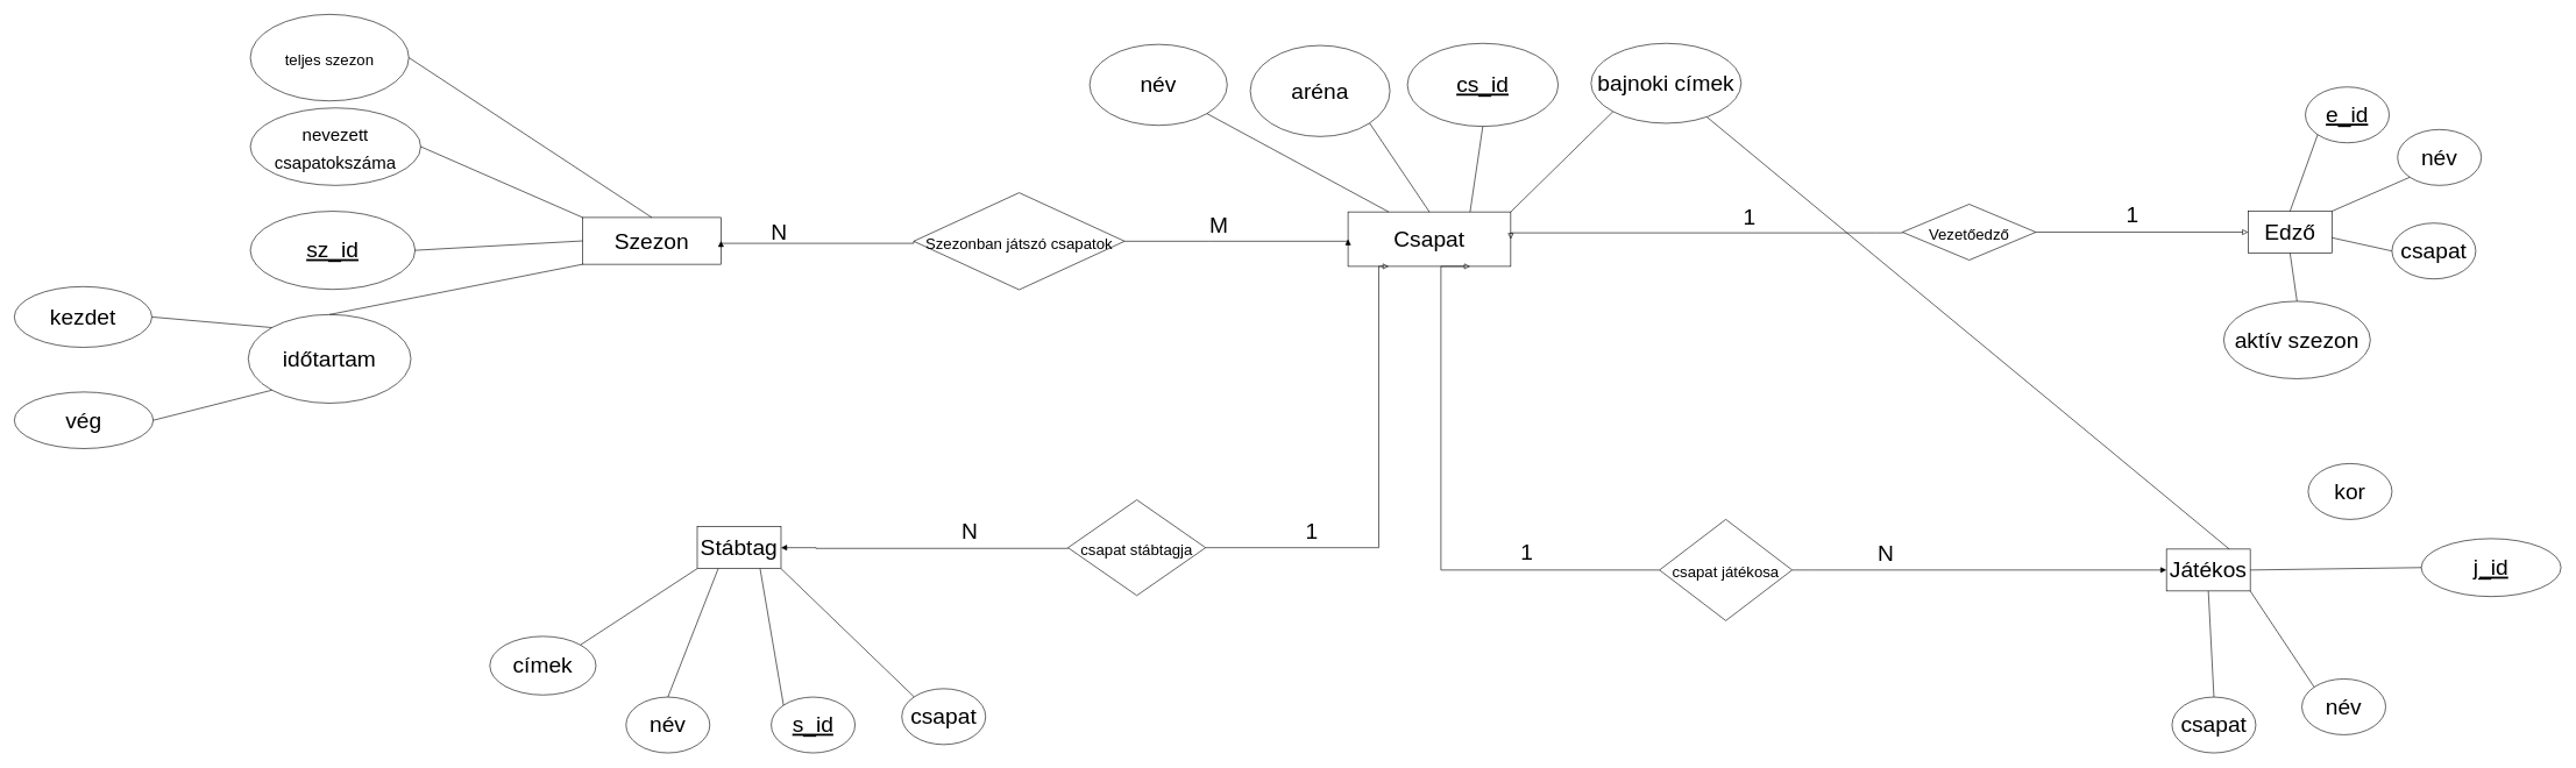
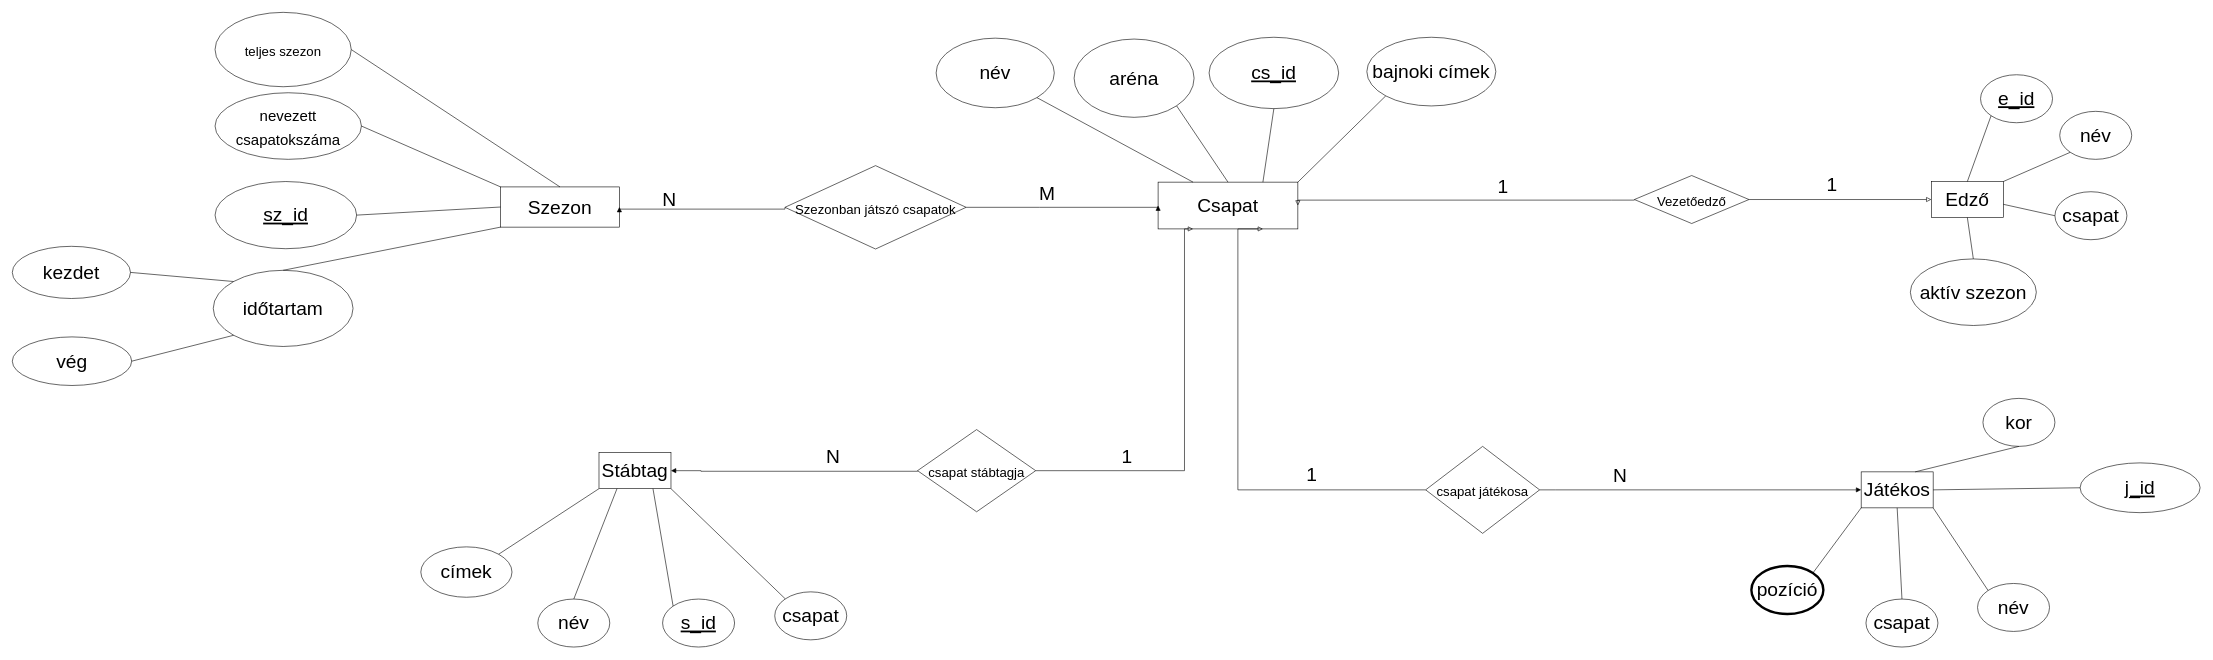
  <mxCell id="0" />
  <mxCell id="1" parent="0" />
  <mxCell id="2" value="Szezon" style="rounded=0;whiteSpace=wrap;html=1;fontSize=32;" parent="1" vertex="1"><mxGeometry x="834" y="311" width="198" height="67" as="geometry" /></mxCell>
  <mxCell id="3" value="Csapat" style="rounded=0;whiteSpace=wrap;html=1;fontSize=32;" parent="1" vertex="1"><mxGeometry x="1930" y="303" width="233" height="78" as="geometry" /></mxCell>
  <mxCell id="4" value="Játékos" style="rounded=0;whiteSpace=wrap;html=1;fontSize=32;" parent="1" vertex="1"><mxGeometry x="3102" y="786" width="120" height="60" as="geometry" /></mxCell>
  <mxCell id="5" value="Edző" style="rounded=0;whiteSpace=wrap;html=1;fontSize=32;" parent="1" vertex="1"><mxGeometry x="3219" y="302" width="120" height="60" as="geometry" /></mxCell>
  <mxCell id="6" value="Stábtag" style="rounded=0;whiteSpace=wrap;html=1;fontSize=32;" parent="1" vertex="1"><mxGeometry x="998" y="754" width="120" height="60" as="geometry" /></mxCell>
  <mxCell id="7" value="sz_id" style="ellipse;whiteSpace=wrap;html=1;fontSize=32;fontStyle=4" parent="1" vertex="1"><mxGeometry x="358" y="302" width="236" height="112" as="geometry" /></mxCell>
  <mxCell id="8" value="időtartam" style="ellipse;whiteSpace=wrap;html=1;fontSize=32;" parent="1" vertex="1"><mxGeometry x="355" y="450" width="233" height="127" as="geometry" /></mxCell>
  <mxCell id="9" value="kezdet" style="ellipse;whiteSpace=wrap;html=1;fontSize=32;" parent="1" vertex="1"><mxGeometry x="20" y="410" width="197" height="87" as="geometry" /></mxCell>
  <mxCell id="10" value="vég" style="ellipse;whiteSpace=wrap;html=1;fontSize=32;" parent="1" vertex="1"><mxGeometry x="20" y="561" width="199" height="81" as="geometry" /></mxCell>
  <mxCell id="11" value="" style="endArrow=none;html=1;fontSize=32;exitX=1;exitY=0.5;exitDx=0;exitDy=0;entryX=0;entryY=0.5;entryDx=0;entryDy=0;" parent="1" source="7" target="2" edge="1"><mxGeometry width="50" height="50" relative="1" as="geometry"><mxPoint x="831" y="442" as="sourcePoint" /><mxPoint x="881" y="392" as="targetPoint" /></mxGeometry></mxCell>
  <mxCell id="12" value="" style="endArrow=none;html=1;fontSize=32;entryX=0;entryY=1;entryDx=0;entryDy=0;exitX=0.5;exitY=0;exitDx=0;exitDy=0;" parent="1" source="8" target="2" edge="1"><mxGeometry width="50" height="50" relative="1" as="geometry"><mxPoint x="887" y="448" as="sourcePoint" /><mxPoint x="937" y="398" as="targetPoint" /></mxGeometry></mxCell>
  <mxCell id="13" value="" style="endArrow=none;html=1;fontSize=32;exitX=0;exitY=0;exitDx=0;exitDy=0;entryX=1;entryY=0.5;entryDx=0;entryDy=0;" parent="1" source="8" target="9" edge="1"><mxGeometry width="50" height="50" relative="1" as="geometry"><mxPoint x="1127" y="437" as="sourcePoint" /><mxPoint x="1177" y="387" as="targetPoint" /></mxGeometry></mxCell>
  <mxCell id="14" value="" style="endArrow=none;html=1;fontSize=32;entryX=0;entryY=1;entryDx=0;entryDy=0;exitX=1;exitY=0.5;exitDx=0;exitDy=0;" parent="1" source="10" target="8" edge="1"><mxGeometry width="50" height="50" relative="1" as="geometry"><mxPoint x="952" y="640" as="sourcePoint" /><mxPoint x="1002" y="590" as="targetPoint" /></mxGeometry></mxCell>
  <mxCell id="15" value="&lt;font style=&quot;font-size: 25px&quot;&gt;nevezett csapatokszáma&lt;/font&gt;" style="ellipse;whiteSpace=wrap;html=1;fontSize=32;" parent="1" vertex="1"><mxGeometry x="358" y="154" width="244" height="111" as="geometry" /></mxCell>
  <mxCell id="16" value="" style="endArrow=none;html=1;fontSize=32;exitX=0;exitY=0;exitDx=0;exitDy=0;entryX=1;entryY=0.5;entryDx=0;entryDy=0;" parent="1" source="2" target="15" edge="1"><mxGeometry width="50" height="50" relative="1" as="geometry"><mxPoint x="1223" y="421" as="sourcePoint" /><mxPoint x="1273" y="371" as="targetPoint" /></mxGeometry></mxCell>
  <mxCell id="17" value="&lt;font style=&quot;font-size: 22px&quot;&gt;teljes szezon&lt;/font&gt;" style="ellipse;whiteSpace=wrap;html=1;fontSize=32;" parent="1" vertex="1"><mxGeometry x="358" y="20" width="227" height="124" as="geometry" /></mxCell>
  <mxCell id="18" value="" style="endArrow=none;html=1;fontSize=32;entryX=1;entryY=0.5;entryDx=0;entryDy=0;exitX=0.5;exitY=0;exitDx=0;exitDy=0;" parent="1" source="2" target="17" edge="1"><mxGeometry width="50" height="50" relative="1" as="geometry"><mxPoint x="982" y="386" as="sourcePoint" /><mxPoint x="1032" y="336" as="targetPoint" /><Array as="points" /></mxGeometry></mxCell>
  <mxCell id="19" style="edgeStyle=orthogonalEdgeStyle;rounded=0;orthogonalLoop=1;jettySize=auto;html=1;exitX=0;exitY=0.5;exitDx=0;exitDy=0;entryX=1;entryY=0.5;entryDx=0;entryDy=0;fontSize=32;endArrow=block;endFill=0;" parent="1" source="21" target="3" edge="1"><mxGeometry relative="1" as="geometry"><Array as="points"><mxPoint x="2686" y="333" /><mxPoint x="2107" y="333" /></Array></mxGeometry></mxCell>
  <mxCell id="20" style="edgeStyle=orthogonalEdgeStyle;rounded=0;orthogonalLoop=1;jettySize=auto;html=1;exitX=1;exitY=0.5;exitDx=0;exitDy=0;entryX=0;entryY=0.5;entryDx=0;entryDy=0;fontSize=32;endArrow=block;endFill=0;" parent="1" source="21" target="5" edge="1"><mxGeometry relative="1" as="geometry"><Array as="points" /></mxGeometry></mxCell>
  <mxCell id="21" value="&lt;font style=&quot;font-size: 22px&quot;&gt;Vezetőedző&lt;/font&gt;" style="rhombus;whiteSpace=wrap;html=1;fontSize=32;" parent="1" vertex="1"><mxGeometry x="2724" y="292" width="191" height="80" as="geometry" /></mxCell>
  <mxCell id="22" style="edgeStyle=orthogonalEdgeStyle;rounded=0;orthogonalLoop=1;jettySize=auto;html=1;fontSize=32;endArrow=block;endFill=0;entryX=0.75;entryY=1;entryDx=0;entryDy=0;exitX=0;exitY=0.5;exitDx=0;exitDy=0;" parent="1" source="24" target="3" edge="1"><mxGeometry relative="1" as="geometry"><mxPoint x="2063" y="468" as="targetPoint" /><Array as="points"><mxPoint x="2063" y="816" /></Array></mxGeometry></mxCell>
  <mxCell id="23" style="edgeStyle=orthogonalEdgeStyle;rounded=0;orthogonalLoop=1;jettySize=auto;html=1;fontSize=32;endArrow=block;endFill=1;exitX=1;exitY=0.5;exitDx=0;exitDy=0;" parent="1" source="24" target="4" edge="1"><mxGeometry relative="1" as="geometry"><mxPoint x="2421" y="847" as="sourcePoint" /><Array as="points"><mxPoint x="2593" y="816" /><mxPoint x="2593" y="816" /></Array></mxGeometry></mxCell>
  <mxCell id="24" value="&lt;font style=&quot;font-size: 22px&quot;&gt;csapat játékosa&lt;/font&gt;" style="rhombus;whiteSpace=wrap;html=1;fontSize=32;" parent="1" vertex="1"><mxGeometry x="2376" y="743.5" width="190" height="145" as="geometry" /></mxCell>
  <mxCell id="25" value="1" style="text;html=1;strokeColor=none;fillColor=none;align=center;verticalAlign=middle;whiteSpace=wrap;rounded=0;fontSize=32;" parent="1" vertex="1"><mxGeometry x="2485" y="301" width="40" height="20" as="geometry" /></mxCell>
  <mxCell id="26" value="1" style="text;html=1;align=center;verticalAlign=middle;resizable=0;points=[];autosize=1;fontSize=32;" parent="1" vertex="1"><mxGeometry x="3039" y="287" width="28" height="42" as="geometry" /></mxCell>
  <mxCell id="27" value="1" style="text;html=1;align=center;verticalAlign=middle;resizable=0;points=[];autosize=1;fontSize=32;" parent="1" vertex="1"><mxGeometry x="2172" y="769" width="28" height="42" as="geometry" /></mxCell>
  <mxCell id="28" value="N" style="text;html=1;align=center;verticalAlign=middle;resizable=0;points=[];autosize=1;fontSize=32;" parent="1" vertex="1"><mxGeometry x="2683" y="771" width="33" height="42" as="geometry" /></mxCell>
  <mxCell id="29" style="edgeStyle=orthogonalEdgeStyle;rounded=0;orthogonalLoop=1;jettySize=auto;html=1;entryX=1;entryY=0.5;entryDx=0;entryDy=0;endArrow=block;endFill=1;fontSize=32;exitX=0;exitY=0.5;exitDx=0;exitDy=0;" parent="1" source="31" target="2" edge="1"><mxGeometry relative="1" as="geometry"><mxPoint x="1363" y="679" as="sourcePoint" /><Array as="points"><mxPoint x="1308" y="348" /></Array></mxGeometry></mxCell>
  <mxCell id="30" style="edgeStyle=orthogonalEdgeStyle;rounded=0;orthogonalLoop=1;jettySize=auto;html=1;entryX=0;entryY=0.5;entryDx=0;entryDy=0;endArrow=block;endFill=1;fontSize=32;exitX=1;exitY=0.5;exitDx=0;exitDy=0;" parent="1" source="31" target="3" edge="1"><mxGeometry relative="1" as="geometry"><Array as="points"><mxPoint x="1732" y="345" /><mxPoint x="1732" y="345" /></Array></mxGeometry></mxCell>
  <mxCell id="31" value="&lt;font style=&quot;font-size: 22px&quot;&gt;Szezonban játszó csapatok&lt;/font&gt;" style="rhombus;whiteSpace=wrap;html=1;fontSize=32;" parent="1" vertex="1"><mxGeometry x="1308" y="275.5" width="302" height="139" as="geometry" /></mxCell>
  <mxCell id="32" value="N" style="text;html=1;align=center;verticalAlign=middle;resizable=0;points=[];autosize=1;fontSize=32;" parent="1" vertex="1"><mxGeometry x="1098" y="311" width="33" height="42" as="geometry" /></mxCell>
  <mxCell id="33" value="M" style="text;html=1;align=center;verticalAlign=middle;resizable=0;points=[];autosize=1;fontSize=32;" parent="1" vertex="1"><mxGeometry x="1726" y="301" width="37" height="42" as="geometry" /></mxCell>
  <mxCell id="34" style="edgeStyle=orthogonalEdgeStyle;rounded=0;orthogonalLoop=1;jettySize=auto;html=1;exitX=0;exitY=0.5;exitDx=0;exitDy=0;entryX=1;entryY=0.5;entryDx=0;entryDy=0;endArrow=block;endFill=1;fontSize=32;" parent="1" source="36" target="6" edge="1"><mxGeometry relative="1" as="geometry"><Array as="points"><mxPoint x="1168" y="785" /><mxPoint x="1118" y="784" /></Array></mxGeometry></mxCell>
  <mxCell id="35" style="edgeStyle=orthogonalEdgeStyle;rounded=0;orthogonalLoop=1;jettySize=auto;html=1;endArrow=block;endFill=0;fontSize=32;exitX=1;exitY=0.5;exitDx=0;exitDy=0;entryX=0.25;entryY=1;entryDx=0;entryDy=0;" parent="1" source="36" target="3" edge="1"><mxGeometry relative="1" as="geometry"><mxPoint x="1746" y="787" as="sourcePoint" /><Array as="points"><mxPoint x="1974" y="784" /></Array><mxPoint x="1920" y="379" as="targetPoint" /></mxGeometry></mxCell>
  <mxCell id="36" value="&lt;font style=&quot;font-size: 22px&quot;&gt;csapat stábtagja&lt;/font&gt;" style="rhombus;whiteSpace=wrap;html=1;fontSize=32;" parent="1" vertex="1"><mxGeometry x="1529" y="715.5" width="197" height="137" as="geometry" /></mxCell>
  <mxCell id="37" value="1" style="text;html=1;align=center;verticalAlign=middle;resizable=0;points=[];autosize=1;fontSize=32;" parent="1" vertex="1"><mxGeometry x="1864" y="739" width="28" height="42" as="geometry" /></mxCell>
  <mxCell id="38" value="N" style="text;html=1;align=center;verticalAlign=middle;resizable=0;points=[];autosize=1;fontSize=32;" parent="1" vertex="1"><mxGeometry x="1371" y="739" width="33" height="42" as="geometry" /></mxCell>
  <mxCell id="39" value="j_id" style="ellipse;whiteSpace=wrap;html=1;fontSize=32;fontStyle=4" parent="1" vertex="1"><mxGeometry x="3467" y="771" width="200" height="83" as="geometry" /></mxCell>
  <mxCell id="40" value="név" style="ellipse;whiteSpace=wrap;html=1;fontSize=32;" parent="1" vertex="1"><mxGeometry x="3296" y="972" width="120" height="80" as="geometry" /></mxCell>
  <mxCell id="41" value="kor" style="ellipse;whiteSpace=wrap;html=1;fontSize=32;" parent="1" vertex="1"><mxGeometry x="3305" y="663.5" width="120" height="80" as="geometry" /></mxCell>
  <mxCell id="42" value="csapat" style="ellipse;whiteSpace=wrap;html=1;fontSize=32;" parent="1" vertex="1"><mxGeometry x="3110" y="998" width="120" height="80" as="geometry" /></mxCell>
+ <mxCell id="43" value="pozíció" style="ellipse;whiteSpace=wrap;html=1;fontSize=32;shadow=0;sketch=0;strokeWidth=4;" parent="1" vertex="1"><mxGeometry x="2919" y="943" width="120" height="80" as="geometry" /></mxCell>
+ <mxCell id="44" value="" style="endArrow=none;html=1;fontSize=32;entryX=0;entryY=1;entryDx=0;entryDy=0;exitX=1;exitY=0;exitDx=0;exitDy=0;" parent="1" source="43" target="4" edge="1"><mxGeometry width="50" height="50" relative="1" as="geometry"><mxPoint x="2787" y="486" as="sourcePoint" /><mxPoint x="2837" y="436" as="targetPoint" /></mxGeometry></mxCell>
  <mxCell id="45" value="" style="endArrow=none;html=1;fontSize=32;entryX=0.5;entryY=1;entryDx=0;entryDy=0;exitX=0.5;exitY=0;exitDx=0;exitDy=0;" parent="1" source="42" target="4" edge="1"><mxGeometry width="50" height="50" relative="1" as="geometry"><mxPoint x="3046" y="510" as="sourcePoint" /><mxPoint x="3096" y="460" as="targetPoint" /></mxGeometry></mxCell>
  <mxCell id="46" value="" style="endArrow=none;html=1;fontSize=32;entryX=1;entryY=1;entryDx=0;entryDy=0;exitX=0;exitY=0;exitDx=0;exitDy=0;" parent="1" source="40" target="4" edge="1"><mxGeometry width="50" height="50" relative="1" as="geometry"><mxPoint x="3160" y="497" as="sourcePoint" /><mxPoint x="3210" y="447" as="targetPoint" /></mxGeometry></mxCell>
  <mxCell id="47" value="" style="endArrow=none;html=1;fontSize=32;entryX=0;entryY=0.5;entryDx=0;entryDy=0;exitX=1;exitY=0.5;exitDx=0;exitDy=0;" parent="1" source="4" target="39" edge="1"><mxGeometry width="50" height="50" relative="1" as="geometry"><mxPoint x="3181" y="420" as="sourcePoint" /><mxPoint x="3231" y="370" as="targetPoint" /></mxGeometry></mxCell>
- <mxCell id="48" value="" style="endArrow=none;html=1;fontSize=32;exitX=0.75;exitY=0;exitDx=0;exitDy=0;" parent="1" source="4" target="67" edge="1"><mxGeometry width="50" height="50" relative="1" as="geometry"><mxPoint x="3081" y="376" as="sourcePoint" /><mxPoint x="3131" y="326" as="targetPoint" /></mxGeometry></mxCell>
+ <mxCell id="48" value="" style="endArrow=none;html=1;fontSize=32;entryX=0.5;entryY=1;entryDx=0;entryDy=0;exitX=0.75;exitY=0;exitDx=0;exitDy=0;" parent="1" source="4" target="41" edge="1"><mxGeometry width="50" height="50" relative="1" as="geometry"><mxPoint x="3081" y="376" as="sourcePoint" /><mxPoint x="3131" y="326" as="targetPoint" /></mxGeometry></mxCell>
  <mxCell id="49" value="s_id" style="ellipse;whiteSpace=wrap;html=1;shadow=0;sketch=0;strokeColor=#000000;strokeWidth=1;fillColor=#ffffff;fontSize=32;fontStyle=4" parent="1" vertex="1"><mxGeometry x="1104" y="998" width="120" height="80" as="geometry" /></mxCell>
  <mxCell id="50" value="név" style="ellipse;whiteSpace=wrap;html=1;shadow=0;sketch=0;strokeColor=#000000;strokeWidth=1;fillColor=#ffffff;fontSize=32;" parent="1" vertex="1"><mxGeometry x="896" y="998" width="120" height="80" as="geometry" /></mxCell>
  <mxCell id="51" value="címek" style="ellipse;whiteSpace=wrap;html=1;shadow=0;sketch=0;strokeColor=#000000;strokeWidth=1;fillColor=#ffffff;fontSize=32;" parent="1" vertex="1"><mxGeometry x="701" y="911" width="152" height="84" as="geometry" /></mxCell>
  <mxCell id="52" value="csapat" style="ellipse;whiteSpace=wrap;html=1;shadow=0;sketch=0;strokeColor=#000000;strokeWidth=1;fillColor=#ffffff;fontSize=32;" parent="1" vertex="1"><mxGeometry x="1291" y="986" width="120" height="80" as="geometry" /></mxCell>
  <mxCell id="53" value="" style="endArrow=none;html=1;fontSize=32;exitX=0;exitY=0;exitDx=0;exitDy=0;entryX=0.75;entryY=1;entryDx=0;entryDy=0;" parent="1" source="49" target="6" edge="1"><mxGeometry width="50" height="50" relative="1" as="geometry"><mxPoint x="2135" y="-152" as="sourcePoint" /><mxPoint x="2185" y="-202" as="targetPoint" /></mxGeometry></mxCell>
  <mxCell id="54" value="" style="endArrow=none;html=1;fontSize=32;entryX=0;entryY=0;entryDx=0;entryDy=0;exitX=1;exitY=1;exitDx=0;exitDy=0;" parent="1" source="6" target="52" edge="1"><mxGeometry width="50" height="50" relative="1" as="geometry"><mxPoint x="1782" y="-292" as="sourcePoint" /><mxPoint x="1832" y="-342" as="targetPoint" /></mxGeometry></mxCell>
  <mxCell id="55" value="" style="endArrow=none;html=1;fontSize=32;entryX=0;entryY=1;entryDx=0;entryDy=0;exitX=1;exitY=0;exitDx=0;exitDy=0;" parent="1" source="51" target="6" edge="1"><mxGeometry width="50" height="50" relative="1" as="geometry"><mxPoint x="990" y="786" as="sourcePoint" /><mxPoint x="1040" y="777" as="targetPoint" /></mxGeometry></mxCell>
  <mxCell id="56" value="" style="endArrow=none;html=1;fontSize=32;entryX=0.25;entryY=1;entryDx=0;entryDy=0;exitX=0.5;exitY=0;exitDx=0;exitDy=0;" parent="1" source="50" target="6" edge="1"><mxGeometry width="50" height="50" relative="1" as="geometry"><mxPoint x="1330" y="940" as="sourcePoint" /><mxPoint x="1380" y="890" as="targetPoint" /></mxGeometry></mxCell>
  <mxCell id="57" value="e_id" style="ellipse;whiteSpace=wrap;html=1;shadow=0;sketch=0;strokeColor=#000000;strokeWidth=1;fillColor=#ffffff;fontSize=32;fontStyle=4" parent="1" vertex="1"><mxGeometry x="3301" y="124" width="120" height="80" as="geometry" /></mxCell>
  <mxCell id="58" value="név" style="ellipse;whiteSpace=wrap;html=1;shadow=0;sketch=0;strokeColor=#000000;strokeWidth=1;fillColor=#ffffff;fontSize=32;" parent="1" vertex="1"><mxGeometry x="3433" y="185" width="120" height="80" as="geometry" /></mxCell>
  <mxCell id="59" value="csapat" style="ellipse;whiteSpace=wrap;html=1;shadow=0;sketch=0;strokeColor=#000000;strokeWidth=1;fillColor=#ffffff;fontSize=32;" parent="1" vertex="1"><mxGeometry x="3425" y="319" width="120" height="80" as="geometry" /></mxCell>
  <mxCell id="60" value="aktív szezon" style="ellipse;whiteSpace=wrap;html=1;shadow=0;sketch=0;strokeColor=#000000;strokeWidth=1;fillColor=#ffffff;fontSize=32;" parent="1" vertex="1"><mxGeometry x="3184" y="431" width="210" height="111" as="geometry" /></mxCell>
  <mxCell id="61" value="" style="endArrow=none;html=1;fontSize=32;entryX=0;entryY=1;entryDx=0;entryDy=0;exitX=0.5;exitY=0;exitDx=0;exitDy=0;" parent="1" source="5" target="57" edge="1"><mxGeometry width="50" height="50" relative="1" as="geometry"><mxPoint x="3297" y="282" as="sourcePoint" /><mxPoint x="3234" y="227" as="targetPoint" /></mxGeometry></mxCell>
  <mxCell id="62" value="" style="endArrow=none;html=1;fontSize=32;entryX=0;entryY=1;entryDx=0;entryDy=0;exitX=1;exitY=0;exitDx=0;exitDy=0;" parent="1" source="5" target="58" edge="1"><mxGeometry width="50" height="50" relative="1" as="geometry"><mxPoint x="3344" y="297" as="sourcePoint" /><mxPoint x="3394" y="247" as="targetPoint" /></mxGeometry></mxCell>
  <mxCell id="63" value="" style="endArrow=none;html=1;fontSize=32;entryX=0;entryY=0.5;entryDx=0;entryDy=0;exitX=1;exitY=0.633;exitDx=0;exitDy=0;exitPerimeter=0;" parent="1" source="5" target="59" edge="1"><mxGeometry width="50" height="50" relative="1" as="geometry"><mxPoint x="3360" y="406" as="sourcePoint" /><mxPoint x="3410" y="356" as="targetPoint" /></mxGeometry></mxCell>
  <mxCell id="64" value="" style="endArrow=none;html=1;fontSize=32;entryX=0.5;entryY=1;entryDx=0;entryDy=0;exitX=0.5;exitY=0;exitDx=0;exitDy=0;" parent="1" source="60" target="5" edge="1"><mxGeometry width="50" height="50" relative="1" as="geometry"><mxPoint x="3143" y="405" as="sourcePoint" /><mxPoint x="3193" y="355" as="targetPoint" /></mxGeometry></mxCell>
  <mxCell id="65" value="cs_id" style="ellipse;whiteSpace=wrap;html=1;shadow=0;sketch=0;strokeColor=#000000;strokeWidth=1;fillColor=#ffffff;fontSize=32;fontStyle=4" parent="1" vertex="1"><mxGeometry x="2015" y="61.5" width="216" height="119" as="geometry" /></mxCell>
  <mxCell id="66" value="név" style="ellipse;whiteSpace=wrap;html=1;shadow=0;sketch=0;strokeColor=#000000;strokeWidth=1;fillColor=#ffffff;fontSize=32;" parent="1" vertex="1"><mxGeometry x="1560" y="63" width="197" height="116" as="geometry" /></mxCell>
  <mxCell id="67" value="bajnoki címek" style="ellipse;whiteSpace=wrap;html=1;shadow=0;sketch=0;strokeColor=#000000;strokeWidth=1;fillColor=#ffffff;fontSize=32;" parent="1" vertex="1"><mxGeometry x="2278" y="61.5" width="215" height="114.5" as="geometry" /></mxCell>
  <mxCell id="68" value="aréna" style="ellipse;whiteSpace=wrap;html=1;shadow=0;sketch=0;strokeColor=#000000;strokeWidth=1;fillColor=#ffffff;fontSize=32;" parent="1" vertex="1"><mxGeometry x="1790" y="64.5" width="200" height="130.5" as="geometry" /></mxCell>
  <mxCell id="69" value="" style="endArrow=none;html=1;fontSize=32;entryX=0.75;entryY=0;entryDx=0;entryDy=0;exitX=0.5;exitY=1;exitDx=0;exitDy=0;" parent="1" source="65" target="3" edge="1"><mxGeometry width="50" height="50" relative="1" as="geometry"><mxPoint x="2049" y="468" as="sourcePoint" /><mxPoint x="2099" y="418" as="targetPoint" /></mxGeometry></mxCell>
  <mxCell id="70" value="" style="endArrow=none;html=1;fontSize=32;entryX=0.5;entryY=0;entryDx=0;entryDy=0;exitX=1;exitY=1;exitDx=0;exitDy=0;" parent="1" source="68" target="3" edge="1"><mxGeometry width="50" height="50" relative="1" as="geometry"><mxPoint x="1950" y="460" as="sourcePoint" /><mxPoint x="2000" y="410" as="targetPoint" /></mxGeometry></mxCell>
  <mxCell id="71" value="" style="endArrow=none;html=1;fontSize=32;entryX=0.25;entryY=0;entryDx=0;entryDy=0;exitX=1;exitY=1;exitDx=0;exitDy=0;" parent="1" source="66" target="3" edge="1"><mxGeometry width="50" height="50" relative="1" as="geometry"><mxPoint x="1943" y="469" as="sourcePoint" /><mxPoint x="1993" y="419" as="targetPoint" /></mxGeometry></mxCell>
  <mxCell id="72" value="" style="endArrow=none;html=1;fontSize=32;entryX=1;entryY=0;entryDx=0;entryDy=0;exitX=0;exitY=1;exitDx=0;exitDy=0;" parent="1" source="67" target="3" edge="1"><mxGeometry width="50" height="50" relative="1" as="geometry"><mxPoint x="2063" y="479" as="sourcePoint" /><mxPoint x="2113" y="429" as="targetPoint" /></mxGeometry></mxCell>
